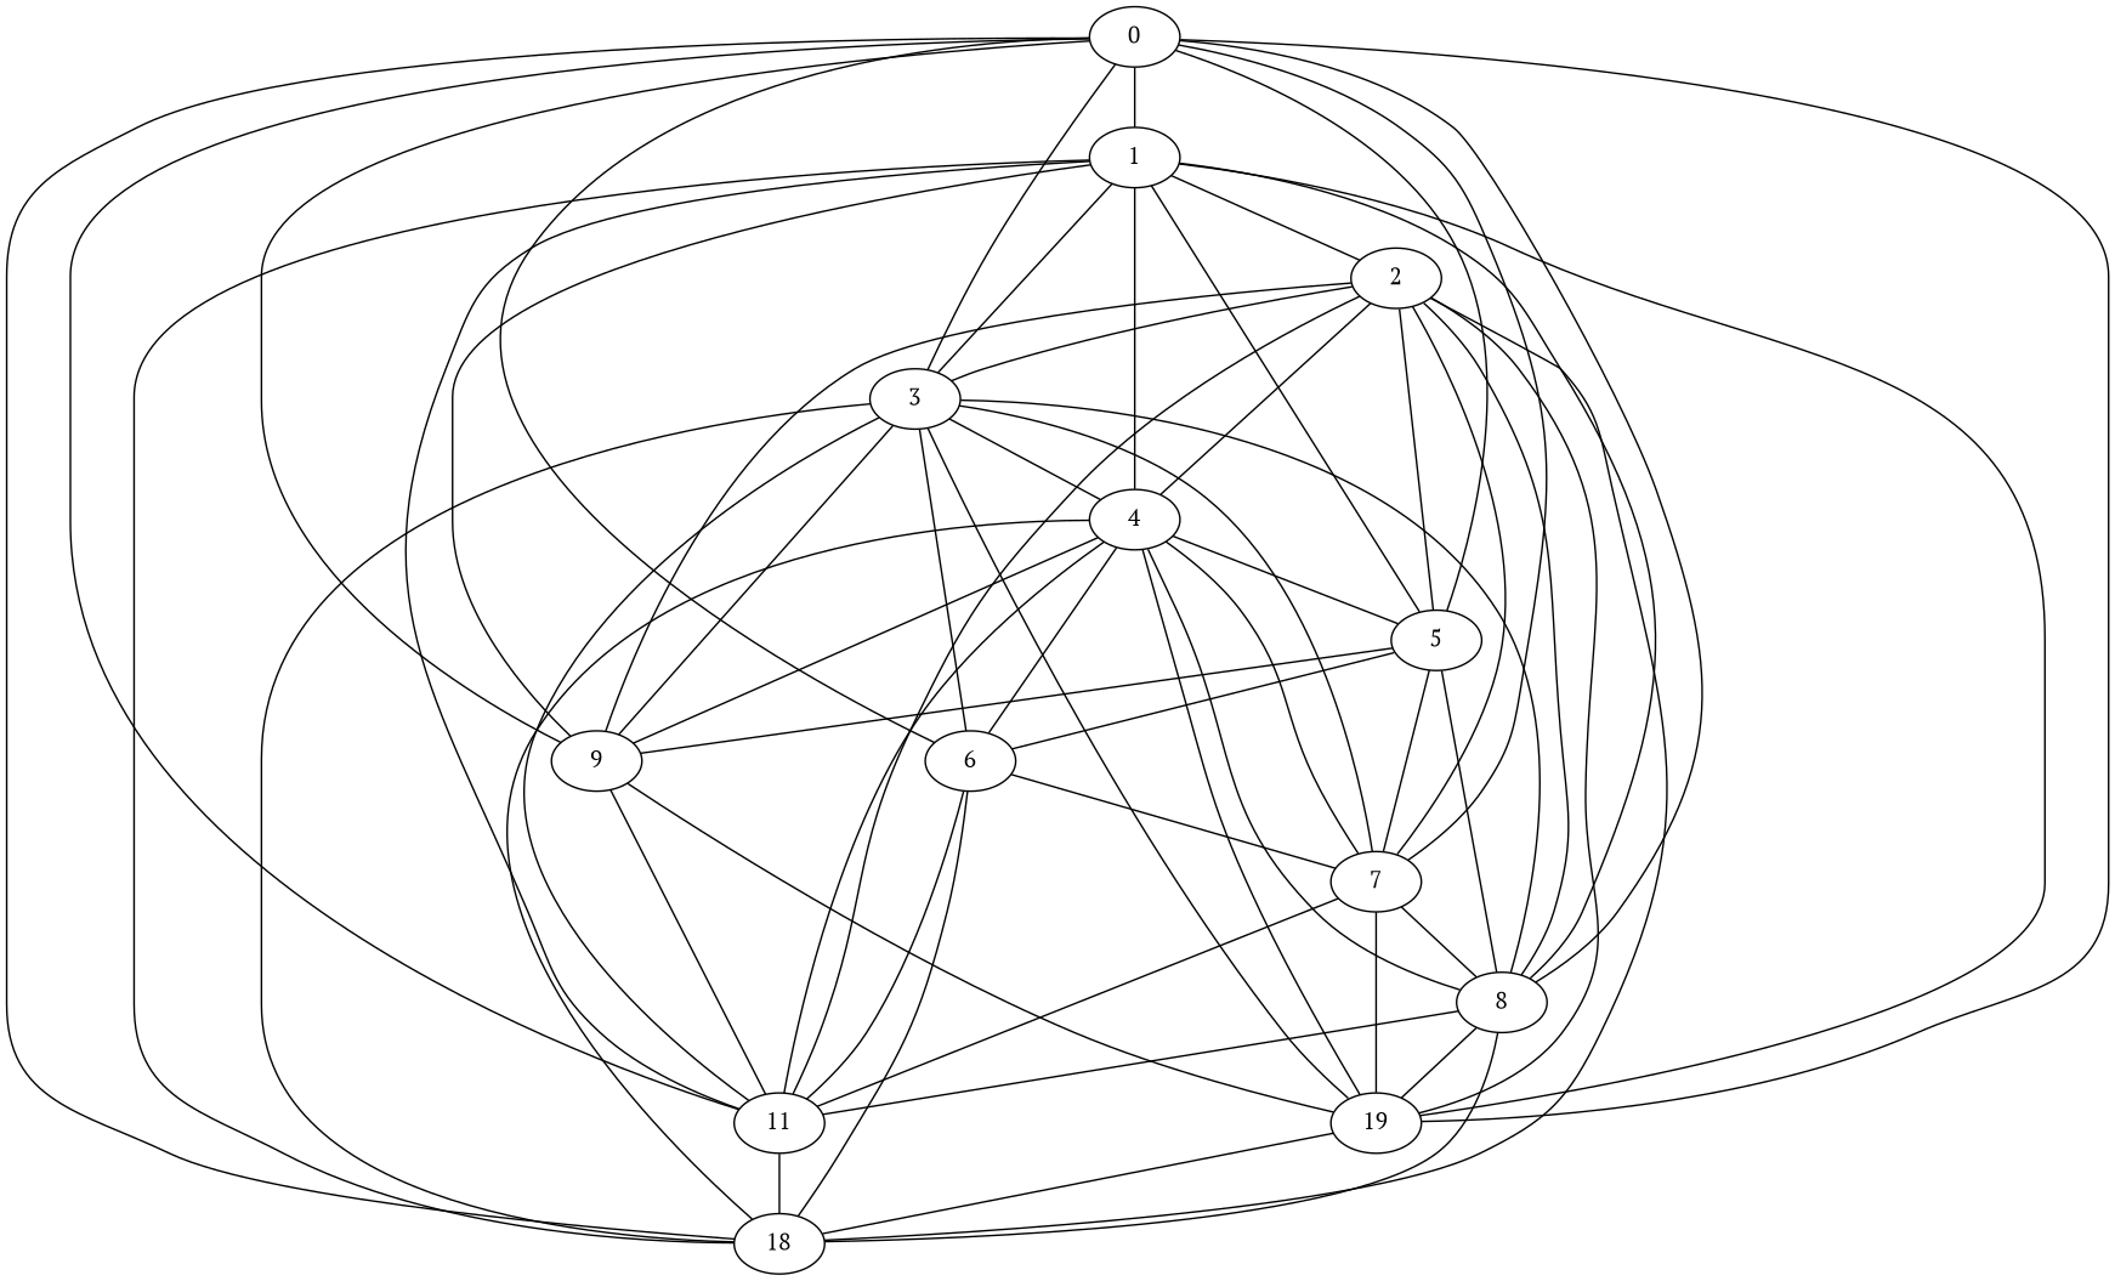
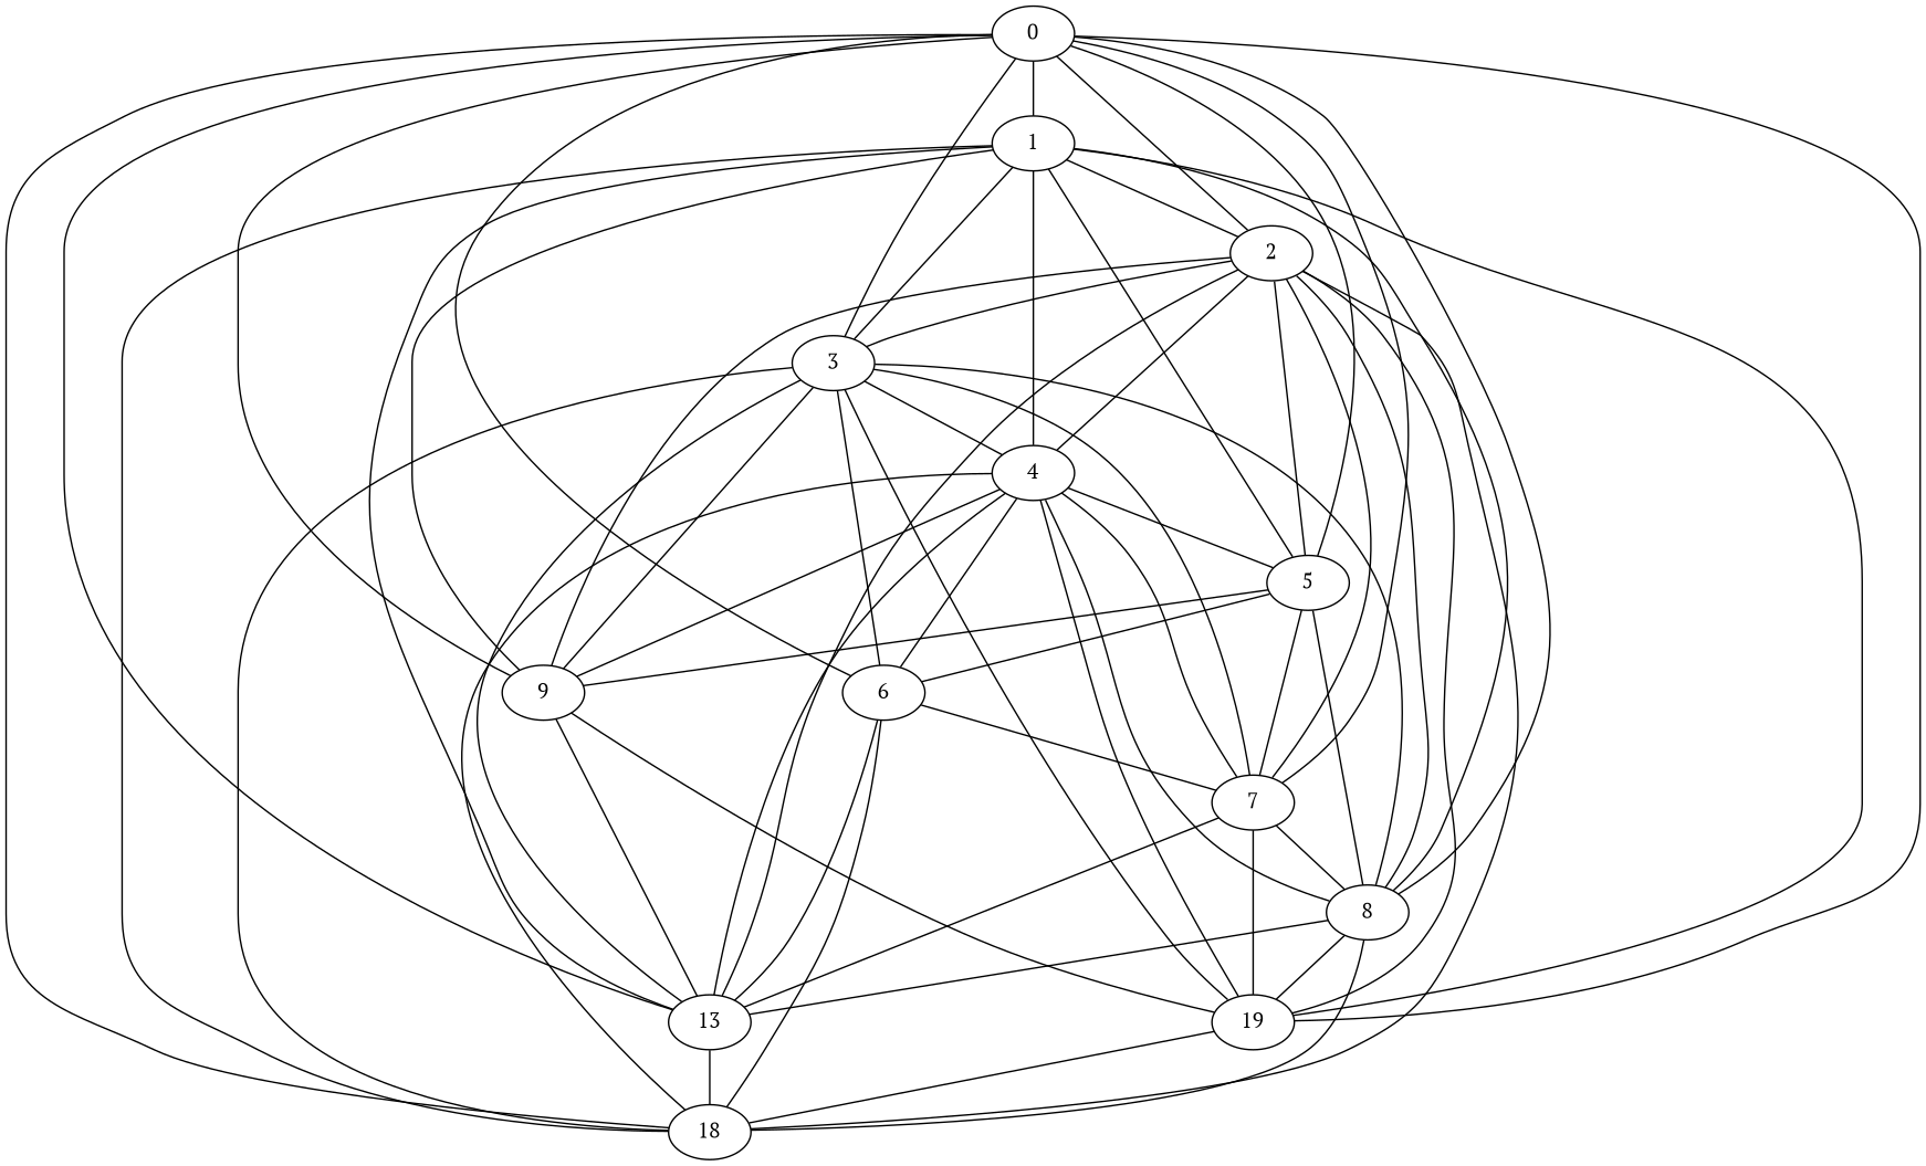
  graph {
    fontname="PT Serif"
    node [fontname="PT Serif"]
    edge [fontname="PT Serif"]
    0
    1
    2
    3
    5
    6
    7
    8
    9
    n10 [label=19]
-   11
+   11 [label=13]
    n12 [label=18]
    4
    0 -- 1
+   0 -- 2
    0 -- 3
    0 -- 5
    0 -- 6
    0 -- 7
    0 -- 8
    0 -- 9
    0 -- n10
    0 -- 11
    0 -- n12
    1 -- 2
    1 -- 3
    1 -- 5
    1 -- 8
    1 -- 9
    1 -- n10
    1 -- 11
    1 -- n12
    1 -- 4
    2 -- 3
    2 -- 5
    2 -- 7
    2 -- 8
    2 -- 9
    2 -- n10
    2 -- 11
    2 -- n12
    2 -- 4
    3 -- 6
    3 -- 7
    3 -- 8
    3 -- 9
    3 -- n10
    3 -- 11
    3 -- n12
    3 -- 4
    5 -- 6
    5 -- 7
    5 -- 8
    5 -- 9
    6 -- 7
    6 -- 11
    6 -- n12
    7 -- 8
    7 -- n10
    7 -- 11
    8 -- n10
    8 -- 11
    8 -- n12
    9 -- n10
    9 -- 11
    n10 -- n12
    11 -- n12
    4 -- 5
    4 -- 6
    4 -- 7
    4 -- 8
    4 -- 9
    4 -- n10
    4 -- 11
    4 -- n12
  }
